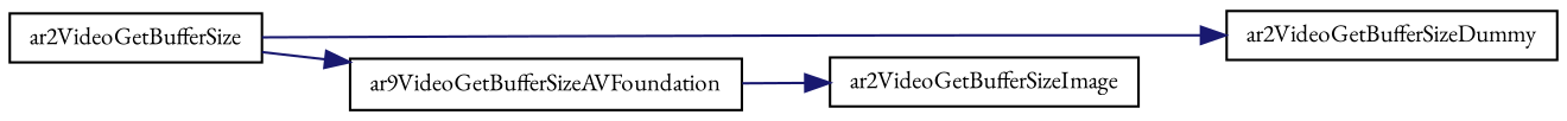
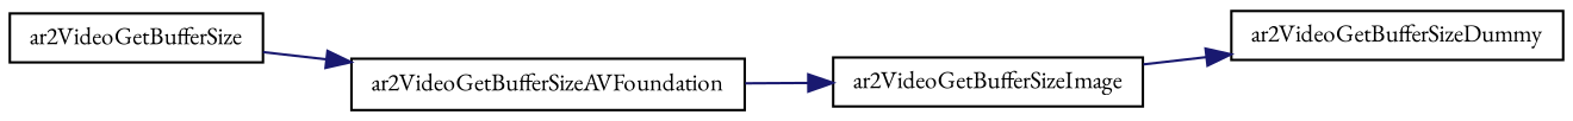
  digraph {
    fontname="EB Garamond"
    rankdir=LR
    node [color=black fillcolor=white fontname="EB Garamond" fontsize=10 shape=record style=filled]
    edge [color=midnightblue fontname="EB Garamond" fontsize=10 labelfontname=Helvetica labelfontsize=10 style=solid]
    n1 [height=0.2 label=ar2VideoGetBufferSize width=0.4]
    n2 [height=0.2 label=ar2VideoGetBufferSizeDummy width=0.4]
-   n3 [height=0.2 label=ar9VideoGetBufferSizeAVFoundation width=0.4]
+   n3 [height=0.2 label=ar2VideoGetBufferSizeAVFoundation width=0.4]
    n4 [height=0.2 label=ar2VideoGetBufferSizeImage width=0.4]
-   n1 -> n2
+   n4 -> n2
    n1 -> n3
    n3 -> n4
  }
